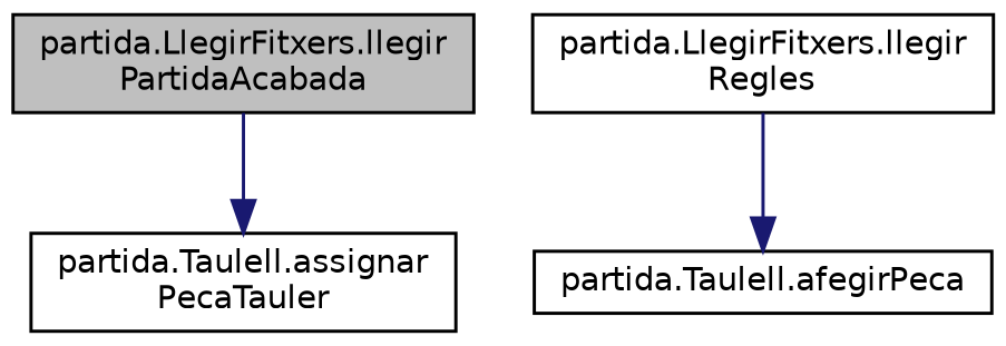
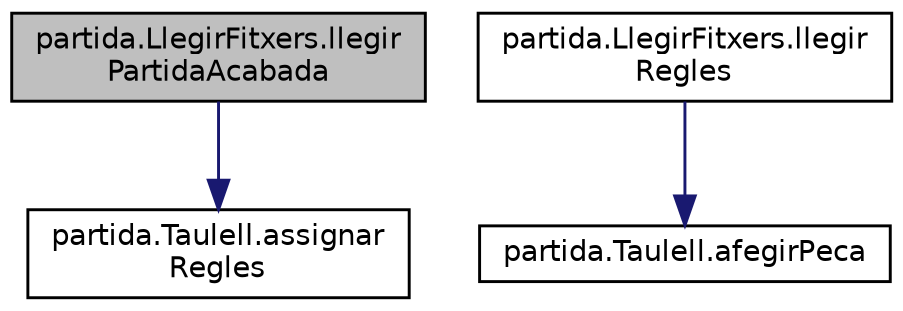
  digraph {
    rankdir=TB
    node [color=black fillcolor=white fontname=Helvetica fontsize=10 shape=record style=filled]
    edge [color=midnightblue fontname=Helvetica fontsize=10 labelfontname=Helvetica labelfontsize=10 style=solid]
    n1 [fillcolor=grey75 fontcolor=black height=0.2 label="partida.LlegirFitxers.llegir\lPartidaAcabada" width=0.4]
-   n2 [height=0.2 label="partida.Taulell.assignar\lPecaTauler" width=0.4]
+   n2 [height=0.2 label="partida.Taulell.assignar\lRegles" width=0.4]
    n3 [height=0.2 label="partida.LlegirFitxers.llegir\lRegles" width=0.4]
    n4 [height=0.2 label="partida.Taulell.afegirPeca" width=0.4]
    n1 -> n2
    n3 -> n4
  }
